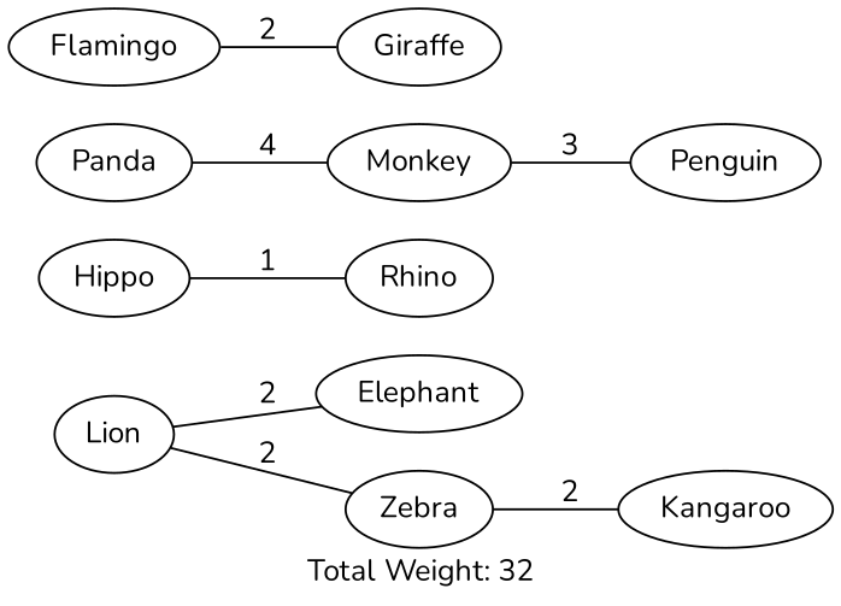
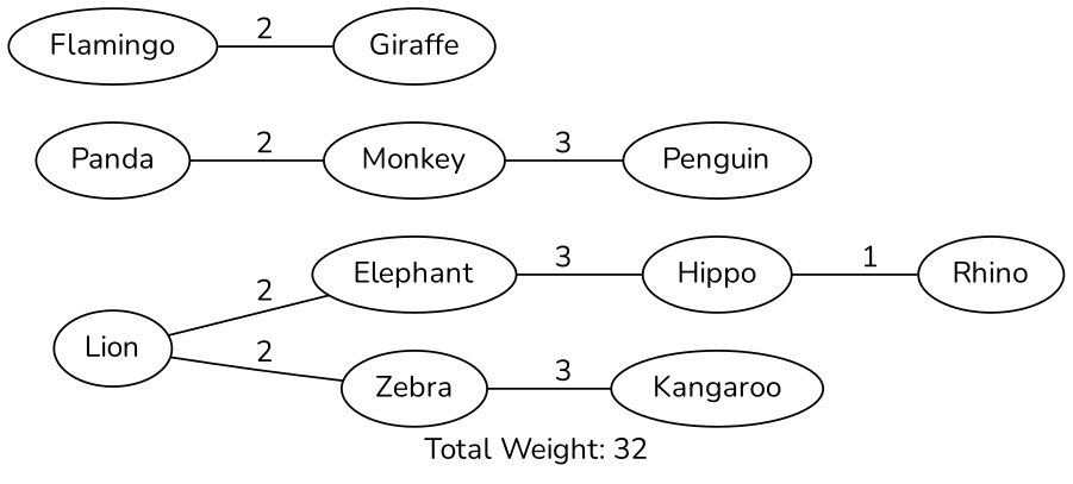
  graph {
    fontname=Nunito
    label="Total Weight: 32"
    rankdir=LR
    node [fontname=Nunito]
    edge [fontname=Nunito]
    Lion
    Elephant
    Zebra
    Hippo
    Kangaroo
    Panda
    Monkey
    Rhino
    Penguin
    Flamingo
    Giraffe
    Lion -- Elephant [label=2]
    Lion -- Zebra [label=2]
-   Zebra -- Kangaroo [label=2]
+   Elephant -- Hippo [label=3]
+   Zebra -- Kangaroo [label=3]
    Hippo -- Rhino [label=1]
-   Panda -- Monkey [label=4]
+   Panda -- Monkey [label=2]
    Monkey -- Penguin [label=3]
    Flamingo -- Giraffe [label=2]
  }
